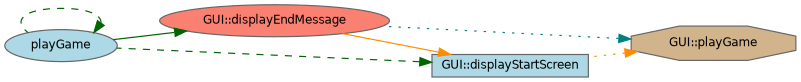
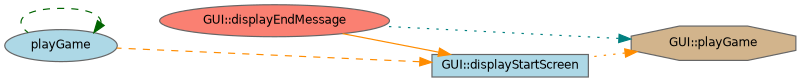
  digraph {
    rankdir=RL
    node [color=grey40 fillcolor=lightblue fontname=Helvetica fontsize=10 shape=ellipse style=filled]
    edge [color=darkgreen dir=back fontname=Helvetica fontsize=10 labelfontname=Helvetica labelfontsize=10 style=dotted]
    n1 [color=gray40 fillcolor=tan fontcolor=black height=0.2 label="GUI::playGame" shape=octagon width=0.4]
    n2 [fillcolor=salmon height=0.2 label="GUI::displayEndMessage" width=0.4]
    n3 [height=0.2 label="GUI::displayStartScreen" shape=box width=0.4]
    n4 [height=0.2 label=playGame width=0.4]
    n1 -> n2 [color=teal]
    n1 -> n3 [color=darkorange]
-   n2 -> n4 [style=solid]
    n3 -> n2 [color=darkorange style=solid]
-   n3 -> n4 [style=dashed]
+   n3 -> n4 [color=darkorange style=dashed]
    n4 -> n4 [style=dashed]
  }
